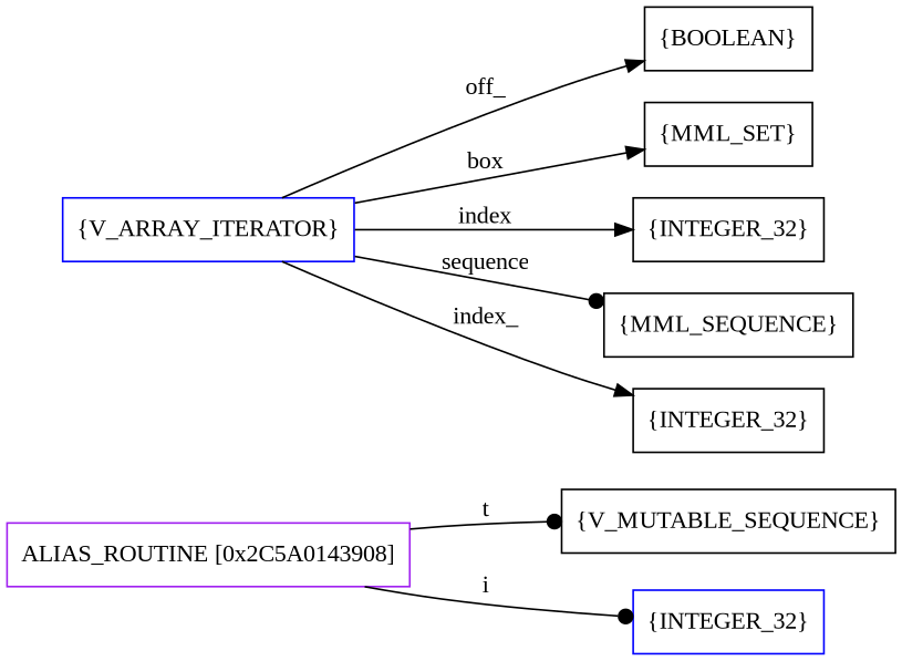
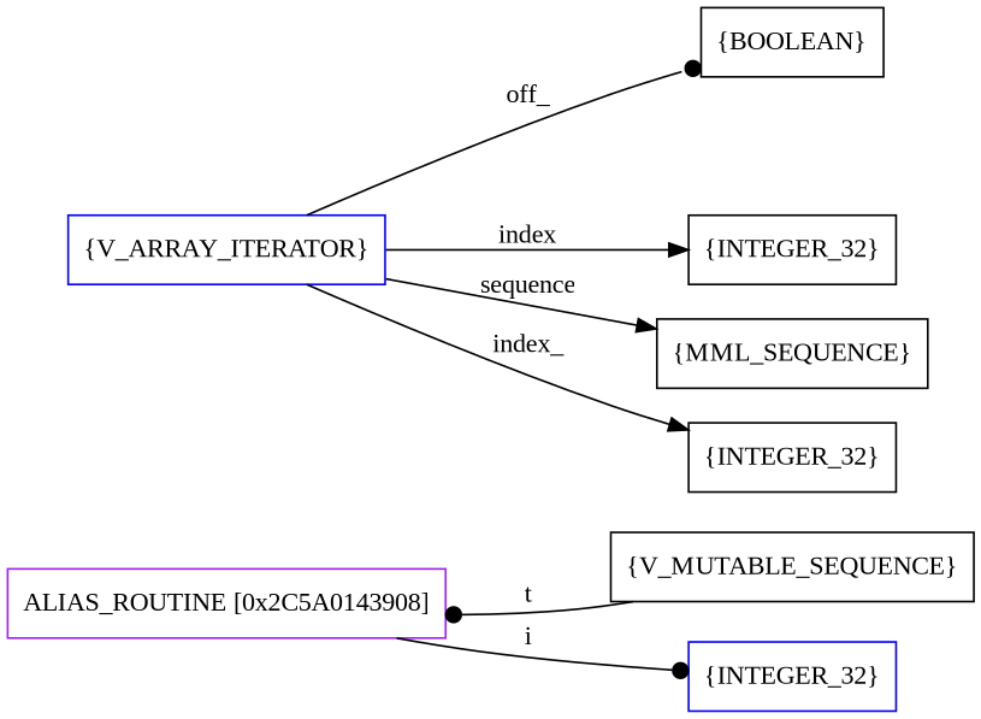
  digraph {
    fontname="Liberation Serif"
    rankdir=LR
    node [fontname="Liberation Serif" shape=box]
    edge [arrowhead=normal fontname="Liberation Serif"]
    n1 [color=purple label=<ALIAS_ROUTINE [0x2C5A0143908]>]
    n2 [label=<{V_MUTABLE_SEQUENCE}>]
    n3 [color=blue label=<{INTEGER_32}>]
    n4 [color=blue label=<{V_ARRAY_ITERATOR}>]
    n5 [label=<{BOOLEAN}>]
-   n6 [label=<{MML_SET}>]
    n7 [label=<{INTEGER_32}>]
    n8 [label=<{MML_SEQUENCE}>]
    n9 [label=<{INTEGER_32}>]
-   n1 -> n2 [arrowhead=dot label=<t>]
+   n2 -> n1 [arrowhead=dot label=<t>]
    n1 -> n3 [arrowhead=dot label=<i>]
-   n4 -> n5 [label=<off_>]
-   n4 -> n6 [label=box]
+   n4 -> n5 [arrowhead=dot label=<off_>]
    n4 -> n7 [label=<index>]
-   n4 -> n8 [arrowhead=dot label=<sequence>]
+   n4 -> n8 [label=<sequence>]
    n4 -> n9 [label=<index_>]
  }
